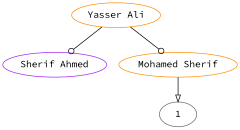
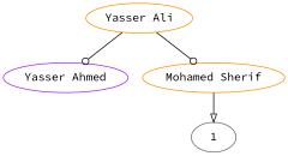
  digraph {
    fontname="Source Code Pro"
    node [color=darkorange fontname="Source Code Pro"]
    edge [arrowhead=odot fontname="Source Code Pro"]
    n1 [label="Yasser Ali"]
-   n2 [color=purple label="Sherif Ahmed"]
+   n2 [color=purple label="Yasser Ahmed"]
    n3 [label="Mohamed Sherif"]
    1 [color=gray40]
    n1 -> n2
    n1 -> n3
    n3 -> 1 [arrowhead=onormal]
  }
